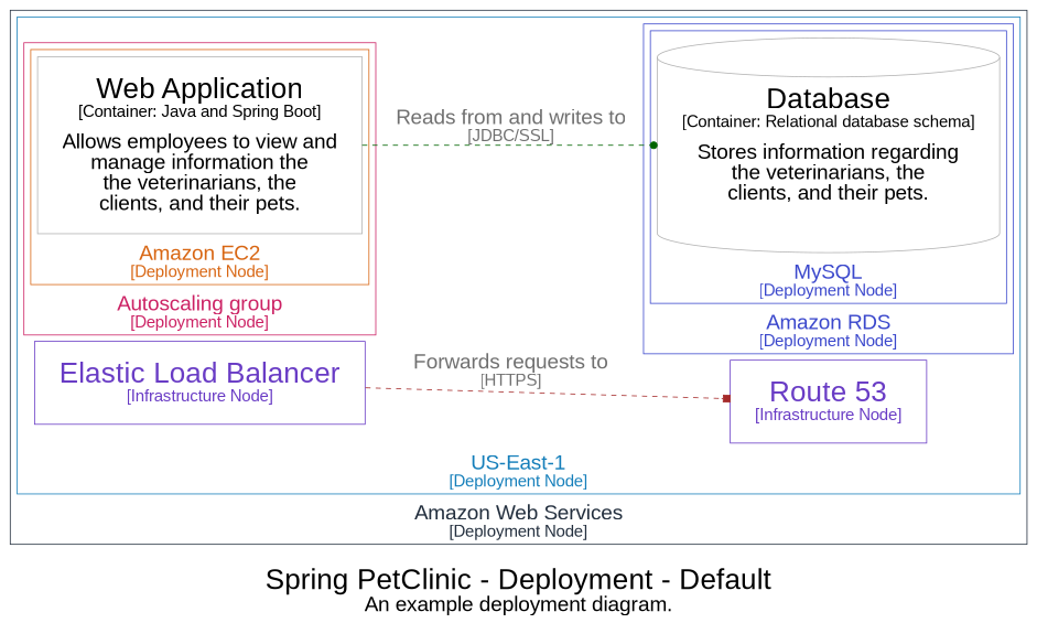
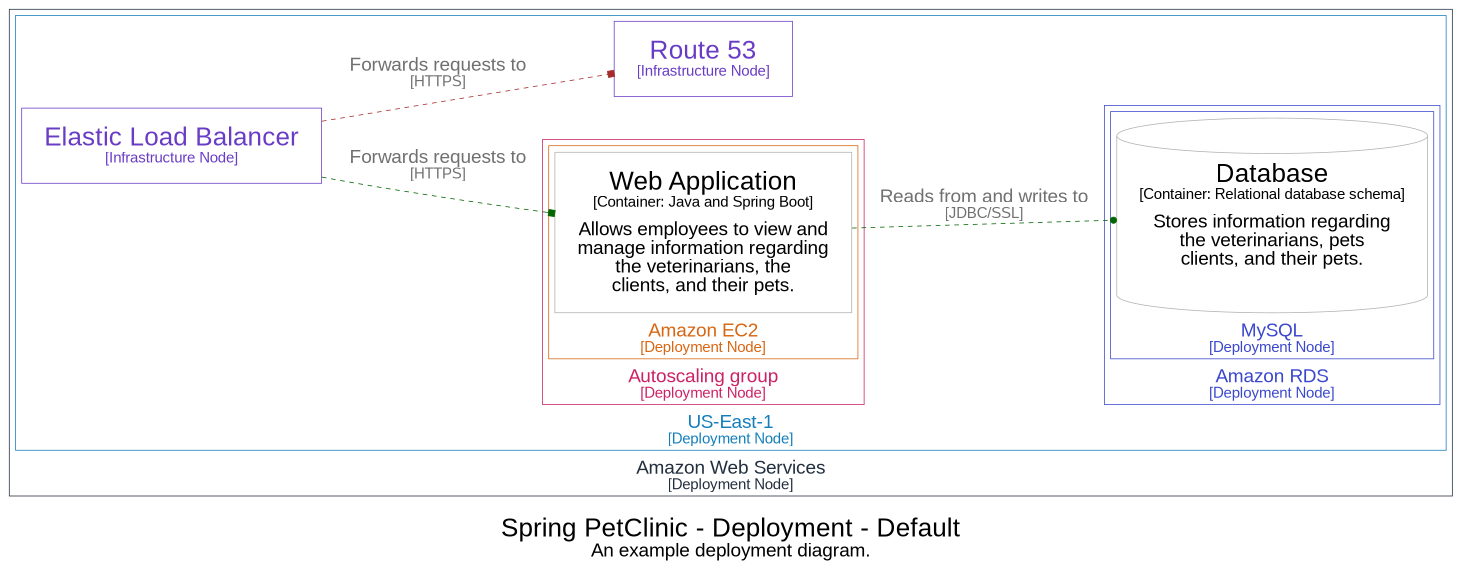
  digraph {
    compound=true
    fontname=Arial
    label=<<br /><font point-size="34">Spring PetClinic - Deployment - Default</font><br /><font point-size="24">An example deployment diagram.</font>>
    nodesep=1.0
    rankdir=LR
    ranksep=1.0
    node [color="#b2b2b2" fillcolor="#ffffff" fontcolor="#000000" fontname=Arial margin="0.4,0.3" shape=rect style=filled]
    edge [arrowhead=box color=darkgreen fontcolor="#707070" fontname=Arial style=dashed]
-   n1 [label=<<font point-size="34">Database</font><br /><font point-size="19">[Container: Relational database schema]</font><br /><br /><font point-size="24">Stores information regarding<br />the veterinarians, the<br />clients, and their pets.</font>> shape=cylinder]
-   n2 [label=<<font point-size="34">Web Application</font><br /><font point-size="19">[Container: Java and Spring Boot]</font><br /><br /><font point-size="24">Allows employees to view and<br />manage information the<br />the veterinarians, the<br />clients, and their pets.</font>>]
+   n1 [label=<<font point-size="34">Database</font><br /><font point-size="19">[Container: Relational database schema]</font><br /><br /><font point-size="24">Stores information regarding<br />the veterinarians, pets<br />clients, and their pets.</font>> shape=cylinder]
+   n2 [label=<<font point-size="34">Web Application</font><br /><font point-size="19">[Container: Java and Spring Boot]</font><br /><br /><font point-size="24">Allows employees to view and<br />manage information regarding<br />the veterinarians, the<br />clients, and their pets.</font>>]
    n3 [color="#693cc5" fontcolor="#693cc5" label=<<font point-size="34">Elastic Load Balancer</font><br /><font point-size="19">[Infrastructure Node]</font>>]
    n4 [color="#693cc5" fontcolor="#693cc5" label=<<font point-size="34">Route 53</font><br /><font point-size="19">[Infrastructure Node]</font>>]
    subgraph cluster_1 {
      color="#232f3e"
      fillcolor="#ffffff"
      fontcolor="#232f3e"
      label=<<font point-size="24">Amazon Web Services</font><br /><font point-size="19">[Deployment Node]</font>>
      labelloc=b
      subgraph cluster_2 {
        color="#147eba"
        fillcolor="#ffffff"
        fontcolor="#147eba"
        label=<<font point-size="24">US-East-1</font><br /><font point-size="19">[Deployment Node]</font>>
        labelloc=b
        n3
        n4
        subgraph cluster_3 {
          color="#3b48cc"
          fillcolor="#ffffff"
          fontcolor="#3b48cc"
          label=<<font point-size="24">Amazon RDS</font><br /><font point-size="19">[Deployment Node]</font>>
          labelloc=b
          subgraph cluster_4 {
            color="#3b48cc"
            fillcolor="#ffffff"
            fontcolor="#3b48cc"
            label=<<font point-size="24">MySQL</font><br /><font point-size="19">[Deployment Node]</font>>
            labelloc=b
            n1
          }
        }
        subgraph cluster_5 {
          color="#cc2264"
          fillcolor="#ffffff"
          fontcolor="#cc2264"
          label=<<font point-size="24">Autoscaling group</font><br /><font point-size="19">[Deployment Node]</font>>
          labelloc=b
          subgraph cluster_6 {
            color="#d86613"
            fillcolor="#ffffff"
            fontcolor="#d86613"
            label=<<font point-size="24">Amazon EC2</font><br /><font point-size="19">[Deployment Node]</font>>
            labelloc=b
            n2
          }
        }
      }
    }
    n2 -> n1 [arrowhead=dot label=<<font point-size="24">Reads from and writes to</font><br /><font point-size="19">[JDBC/SSL]</font>>]
+   n3 -> n2 [label=<<font point-size="24">Forwards requests to</font><br /><font point-size="19">[HTTPS]</font>>]
    n3 -> n4 [color=brown label=<<font point-size="24">Forwards requests to</font><br /><font point-size="19">[HTTPS]</font>>]
  }
